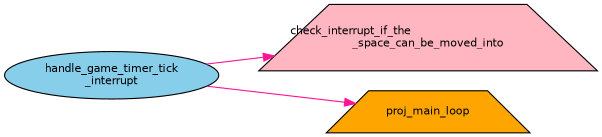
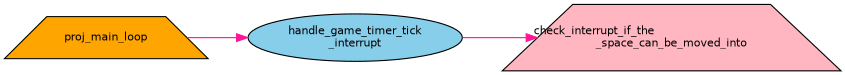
  digraph {
    rankdir=RL
    node [color=black fontname=Helvetica fontsize=10 shape=trapezium style=filled]
    edge [color=deeppink dir=back fontname=Helvetica fontsize=10 labelfontname=Helvetica labelfontsize=10 style=solid]
    n1 [fillcolor=lightpink fontcolor=black height=0.2 label="check_interrupt_if_the\l_space_can_be_moved_into" width=0.4]
    n2 [fillcolor=skyblue height=0.2 label="handle_game_timer_tick\l_interrupt" shape=ellipse width=0.4]
    n3 [fillcolor=orange height=0.2 label=proj_main_loop width=0.4]
    n1 -> n2
-   n3 -> n2
+   n2 -> n3
  }
